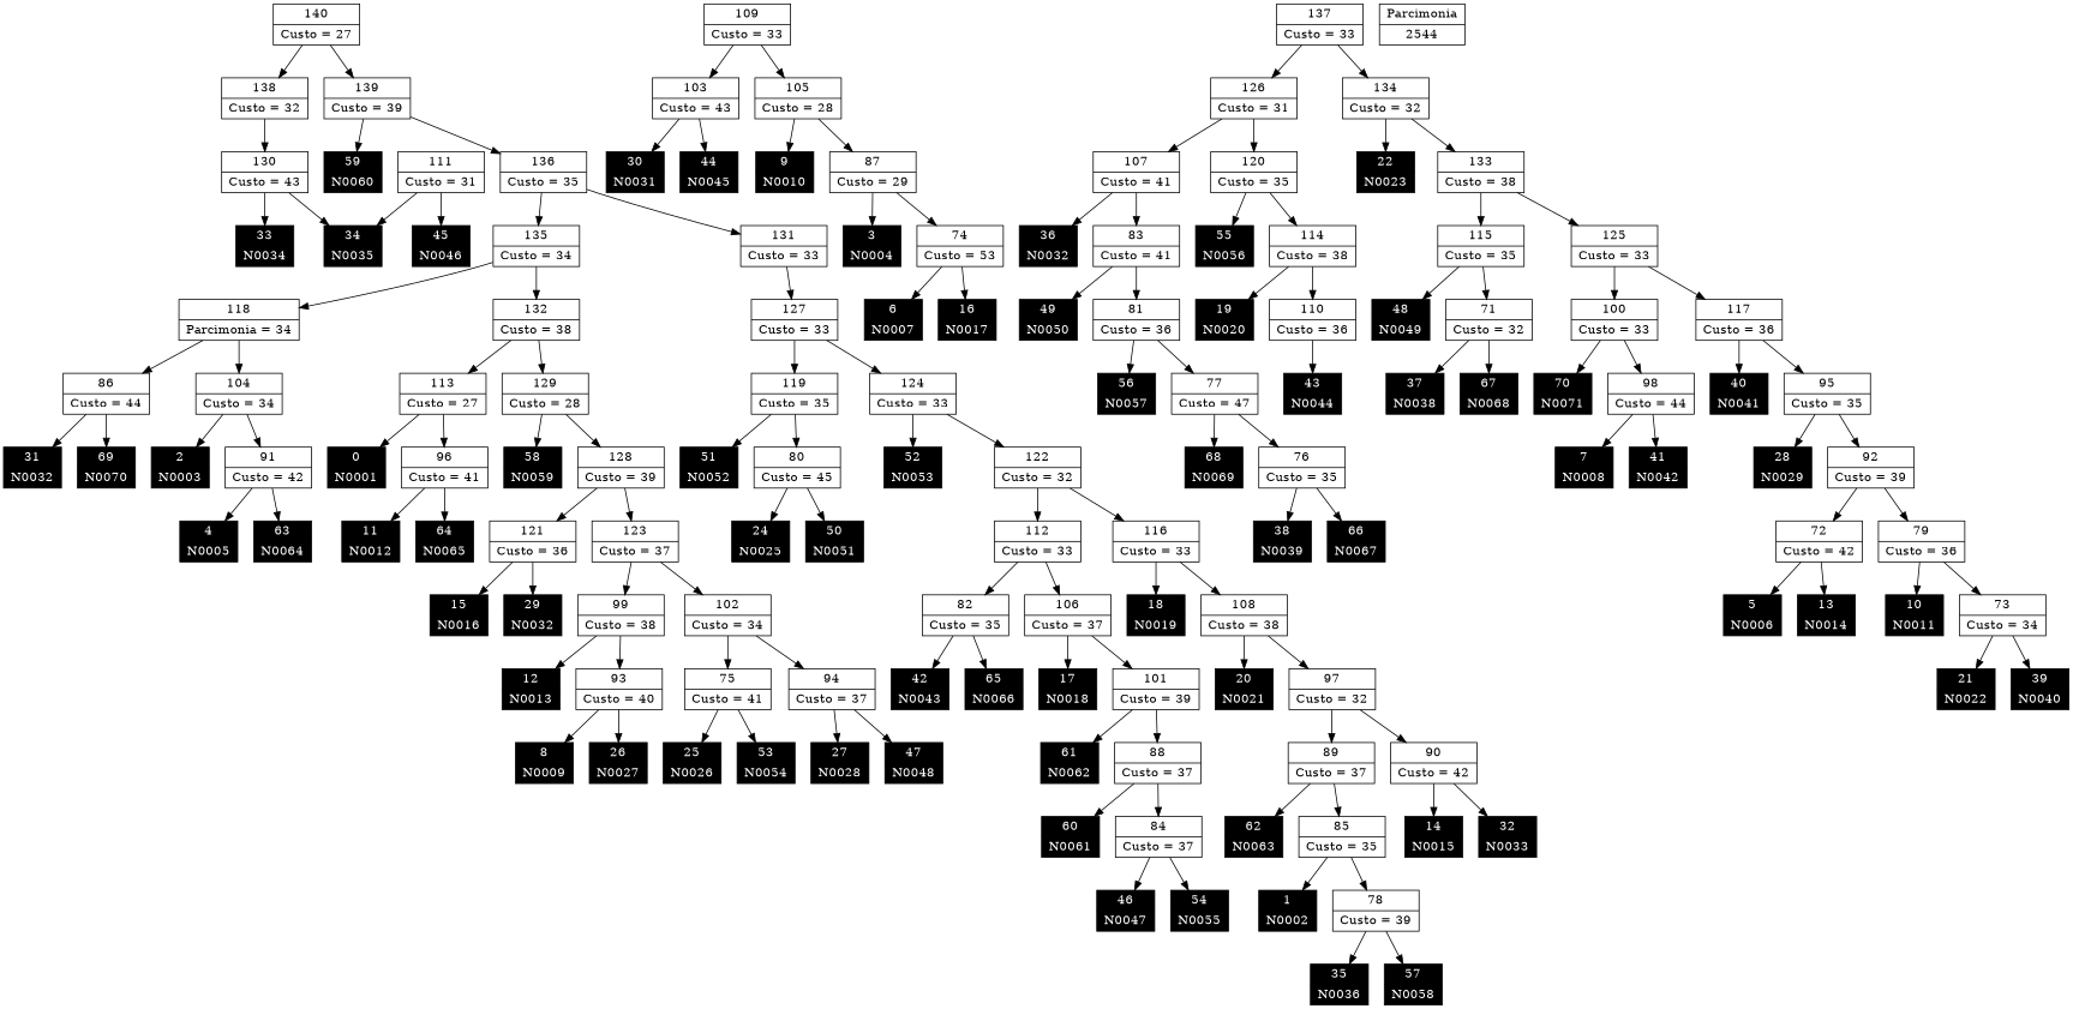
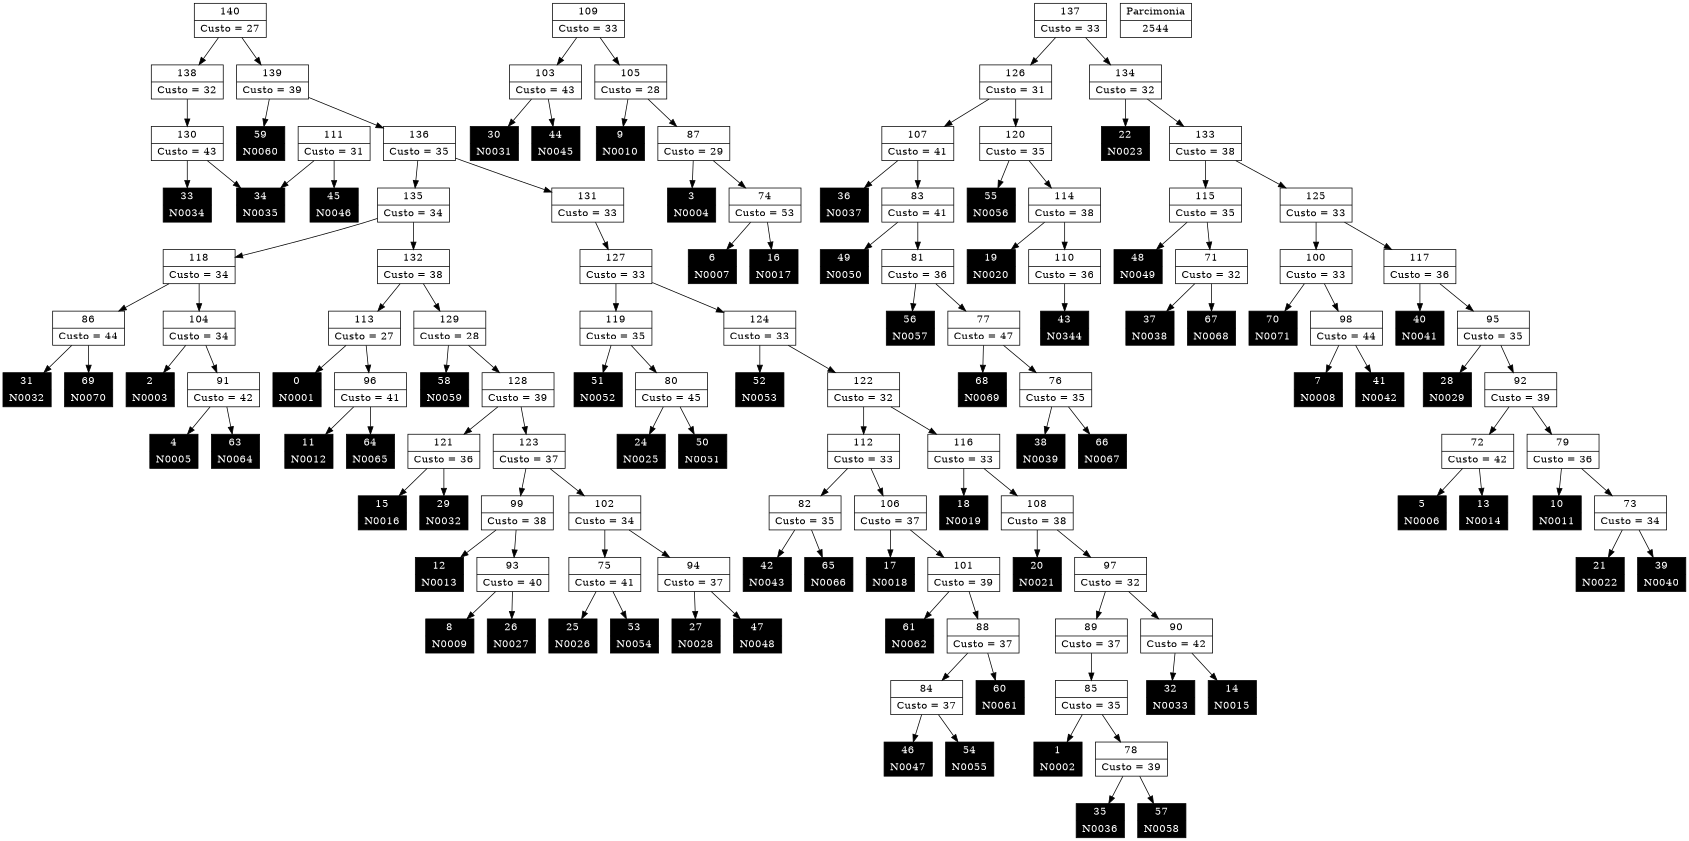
  digraph {
    node [shape=record]
    n1 [color=black fontcolor=white fontsize=14 height=0.5 label="{0 | N0001}" style=filled]
    n2 [color=black fontcolor=white fontsize=14 height=0.5 label="{1 | N0002}" style=filled]
    n3 [color=black fontcolor=white fontsize=14 height=0.5 label="{2 | N0003}" style=filled]
    n4 [color=black fontcolor=white fontsize=14 height=0.5 label="{3 | N0004}" style=filled]
    n5 [color=black fontcolor=white fontsize=14 height=0.5 label="{4 | N0005}" style=filled]
    n6 [color=black fontcolor=white fontsize=14 height=0.5 label="{5 | N0006}" style=filled]
    n7 [color=black fontcolor=white fontsize=14 height=0.5 label="{6 | N0007}" style=filled]
    n8 [color=black fontcolor=white fontsize=14 height=0.5 label="{7 | N0008}" style=filled]
    n9 [color=black fontcolor=white fontsize=14 height=0.5 label="{8 | N0009}" style=filled]
    n10 [color=black fontcolor=white fontsize=14 height=0.5 label="{9 | N0010}" style=filled]
    n11 [color=black fontcolor=white fontsize=14 height=0.5 label="{10 | N0011}" style=filled]
    n12 [color=black fontcolor=white fontsize=14 height=0.5 label="{11 | N0012}" style=filled]
    n13 [color=black fontcolor=white fontsize=14 height=0.5 label="{12 | N0013}" style=filled]
    n14 [color=black fontcolor=white fontsize=14 height=0.5 label="{13 | N0014}" style=filled]
    n15 [color=black fontcolor=white fontsize=14 height=0.5 label="{14 | N0015}" style=filled]
    n16 [color=black fontcolor=white fontsize=14 height=0.5 label="{15 | N0016}" style=filled]
    n17 [color=black fontcolor=white fontsize=14 height=0.5 label="{16 | N0017}" style=filled]
    n18 [color=black fontcolor=white fontsize=14 height=0.5 label="{17 | N0018}" style=filled]
    n19 [color=black fontcolor=white fontsize=14 height=0.5 label="{18 | N0019}" style=filled]
    n20 [color=black fontcolor=white fontsize=14 height=0.5 label="{19 | N0020}" style=filled]
    n21 [color=black fontcolor=white fontsize=14 height=0.5 label="{20 | N0021}" style=filled]
    n22 [color=black fontcolor=white fontsize=14 height=0.5 label="{21 | N0022}" style=filled]
    n23 [color=black fontcolor=white fontsize=14 height=0.5 label="{22 | N0023}" style=filled]
    n24 [color=black fontcolor=white fontsize=14 height=0.5 label="{24 | N0025}" style=filled]
    n25 [color=black fontcolor=white fontsize=14 height=0.5 label="{25 | N0026}" style=filled]
    n26 [color=black fontcolor=white fontsize=14 height=0.5 label="{26 | N0027}" style=filled]
    n27 [color=black fontcolor=white fontsize=14 height=0.5 label="{27 | N0028}" style=filled]
    n28 [color=black fontcolor=white fontsize=14 height=0.5 label="{28 | N0029}" style=filled]
    n29 [color=black fontcolor=white fontsize=14 height=0.5 label="{29 | N0032}" style=filled]
    n30 [color=black fontcolor=white fontsize=14 height=0.5 label="{30 | N0031}" style=filled]
    n31 [color=black fontcolor=white fontsize=14 height=0.5 label="{31 | N0032}" style=filled]
    n32 [color=black fontcolor=white fontsize=14 height=0.5 label="{32 | N0033}" style=filled]
    n33 [color=black fontcolor=white fontsize=14 height=0.5 label="{33 | N0034}" style=filled]
    n34 [color=black fontcolor=white fontsize=14 height=0.5 label="{34 | N0035}" style=filled]
    n35 [color=black fontcolor=white fontsize=14 height=0.5 label="{35 | N0036}" style=filled]
-   n36 [color=black fontcolor=white fontsize=14 height=0.5 label="{36 | N0032}" style=filled]
+   n36 [color=black fontcolor=white fontsize=14 height=0.5 label="{36 | N0037}" style=filled]
    n37 [color=black fontcolor=white fontsize=14 height=0.5 label="{37 | N0038}" style=filled]
    n38 [color=black fontcolor=white fontsize=14 height=0.5 label="{38 | N0039}" style=filled]
    n39 [color=black fontcolor=white fontsize=14 height=0.5 label="{39 | N0040}" style=filled]
    n40 [color=black fontcolor=white fontsize=14 height=0.5 label="{40 | N0041}" style=filled]
    n41 [color=black fontcolor=white fontsize=14 height=0.5 label="{41 | N0042}" style=filled]
    n42 [color=black fontcolor=white fontsize=14 height=0.5 label="{42 | N0043}" style=filled]
-   n43 [color=black fontcolor=white fontsize=14 height=0.5 label="{43 | N0044}" style=filled]
+   n43 [color=black fontcolor=white fontsize=14 height=0.5 label="{43 | N0344}" style=filled]
    n44 [color=black fontcolor=white fontsize=14 height=0.5 label="{44 | N0045}" style=filled]
    n45 [color=black fontcolor=white fontsize=14 height=0.5 label="{45 | N0046}" style=filled]
    n46 [color=black fontcolor=white fontsize=14 height=0.5 label="{46 | N0047}" style=filled]
    n47 [color=black fontcolor=white fontsize=14 height=0.5 label="{47 | N0048}" style=filled]
    n48 [color=black fontcolor=white fontsize=14 height=0.5 label="{48 | N0049}" style=filled]
    n49 [color=black fontcolor=white fontsize=14 height=0.5 label="{49 | N0050}" style=filled]
    n50 [color=black fontcolor=white fontsize=14 height=0.5 label="{50 | N0051}" style=filled]
    n51 [color=black fontcolor=white fontsize=14 height=0.5 label="{51 | N0052}" style=filled]
    n52 [color=black fontcolor=white fontsize=14 height=0.5 label="{52 | N0053}" style=filled]
    n53 [color=black fontcolor=white fontsize=14 height=0.5 label="{53 | N0054}" style=filled]
    n54 [color=black fontcolor=white fontsize=14 height=0.5 label="{54 | N0055}" style=filled]
    n55 [color=black fontcolor=white fontsize=14 height=0.5 label="{55 | N0056}" style=filled]
    n56 [color=black fontcolor=white fontsize=14 height=0.5 label="{56 | N0057}" style=filled]
    n57 [color=black fontcolor=white fontsize=14 height=0.5 label="{57 | N0058}" style=filled]
    n58 [color=black fontcolor=white fontsize=14 height=0.5 label="{58 | N0059}" style=filled]
    n59 [color=black fontcolor=white fontsize=14 height=0.5 label="{59 | N0060}" style=filled]
    n60 [color=black fontcolor=white fontsize=14 height=0.5 label="{60 | N0061}" style=filled]
    n61 [color=black fontcolor=white fontsize=14 height=0.5 label="{61 | N0062}" style=filled]
-   n62 [color=black fontcolor=white fontsize=14 height=0.5 label="{62 | N0063}" style=filled]
    n63 [color=black fontcolor=white fontsize=14 height=0.5 label="{63 | N0064}" style=filled]
    n64 [color=black fontcolor=white fontsize=14 height=0.5 label="{64 | N0065}" style=filled]
    n65 [color=black fontcolor=white fontsize=14 height=0.5 label="{65 | N0066}" style=filled]
    n66 [color=black fontcolor=white fontsize=14 height=0.5 label="{66 | N0067}" style=filled]
    n67 [color=black fontcolor=white fontsize=14 height=0.5 label="{67 | N0068}" style=filled]
    n68 [color=black fontcolor=white fontsize=14 height=0.5 label="{68 | N0069}" style=filled]
    n69 [color=black fontcolor=white fontsize=14 height=0.5 label="{69 | N0070}" style=filled]
    n70 [color=black fontcolor=white fontsize=14 height=0.5 label="{70 | N0071}" style=filled]
    n71 [label="{71|Custo = 32}"]
    n72 [label="{72|Custo = 42}"]
    n73 [label="{73|Custo = 34}"]
    n74 [label="{74|Custo = 53}"]
    n75 [label="{75|Custo = 41}"]
    n76 [label="{76|Custo = 35}"]
    n77 [label="{77|Custo = 47}"]
    n78 [label="{78|Custo = 39}"]
    n79 [label="{79|Custo = 36}"]
    n80 [label="{80|Custo = 45}"]
    n81 [label="{81|Custo = 36}"]
    n82 [label="{82|Custo = 35}"]
    n83 [label="{83|Custo = 41}"]
    n84 [label="{84|Custo = 37}"]
    n85 [label="{85|Custo = 35}"]
    n86 [label="{86|Custo = 44}"]
    n87 [label="{87|Custo = 29}"]
    n88 [label="{88|Custo = 37}"]
    n89 [label="{89|Custo = 37}"]
    n90 [label="{90|Custo = 42}"]
    n91 [label="{91|Custo = 42}"]
    n92 [label="{92|Custo = 39}"]
    n93 [label="{93|Custo = 40}"]
    n94 [label="{94|Custo = 37}"]
    n95 [label="{95|Custo = 35}"]
    n96 [label="{96|Custo = 41}"]
    n97 [label="{97|Custo = 32}"]
    n98 [label="{98|Custo = 44}"]
    n99 [label="{99|Custo = 38}"]
    n100 [label="{100|Custo = 33}"]
    n101 [label="{101|Custo = 39}"]
    n102 [label="{102|Custo = 34}"]
    n103 [label="{103|Custo = 43}"]
    n104 [label="{104|Custo = 34}"]
    n105 [label="{105|Custo = 28}"]
    n106 [label="{106|Custo = 37}"]
    n107 [label="{107|Custo = 41}"]
    n108 [label="{108|Custo = 38}"]
    n109 [label="{109|Custo = 33}"]
    n110 [label="{110|Custo = 36}"]
    n111 [label="{111|Custo = 31}"]
    n112 [label="{112|Custo = 33}"]
    n113 [label="{113|Custo = 27}"]
    n114 [label="{114|Custo = 38}"]
    n115 [label="{115|Custo = 35}"]
    n116 [label="{116|Custo = 33}"]
    n117 [label="{117|Custo = 36}"]
-   n118 [label="{118|Parcimonia = 34}"]
+   n118 [label="{118|Custo = 34}"]
    n119 [label="{119|Custo = 35}"]
    n120 [label="{120|Custo = 35}"]
    n121 [label="{121|Custo = 36}"]
    n122 [label="{122|Custo = 32}"]
    n123 [label="{123|Custo = 37}"]
    n124 [label="{124|Custo = 33}"]
    n125 [label="{125|Custo = 33}"]
    n126 [label="{126|Custo = 31}"]
    n127 [label="{127|Custo = 33}"]
    n128 [label="{128|Custo = 39}"]
    n129 [label="{129|Custo = 28}"]
    n130 [label="{130|Custo = 43}"]
    n131 [label="{131|Custo = 33}"]
    n132 [label="{132|Custo = 38}"]
    n133 [label="{133|Custo = 38}"]
    n134 [label="{134|Custo = 32}"]
    n135 [label="{135|Custo = 34}"]
    n136 [label="{136|Custo = 35}"]
    n137 [label="{137|Custo = 33}"]
    n138 [label="{138|Custo = 32}"]
    n139 [label="{139|Custo = 39}"]
    n140 [label="{140|Custo = 27}"]
    n141 [label="{Parcimonia|2544}"]
    n71 -> n37
    n71 -> n67
    n72 -> n6
    n72 -> n14
    n73 -> n22
    n73 -> n39
    n74 -> n7
    n74 -> n17
    n75 -> n25
    n75 -> n53
    n76 -> n38
    n76 -> n66
    n77 -> n68
    n77 -> n76
    n78 -> n35
    n78 -> n57
    n79 -> n11
    n79 -> n73
    n80 -> n24
    n80 -> n50
    n81 -> n56
    n81 -> n77
    n82 -> n42
    n82 -> n65
    n83 -> n49
    n83 -> n81
    n84 -> n46
    n84 -> n54
    n85 -> n2
    n85 -> n78
    n86 -> n31
    n86 -> n69
    n87 -> n4
    n87 -> n74
    n88 -> n60
    n88 -> n84
-   n89 -> n62
    n89 -> n85
    n90 -> n15
    n90 -> n32
    n91 -> n5
    n91 -> n63
    n92 -> n72
    n92 -> n79
    n93 -> n9
    n93 -> n26
    n94 -> n27
    n94 -> n47
    n95 -> n28
    n95 -> n92
    n96 -> n12
    n96 -> n64
    n97 -> n89
    n97 -> n90
    n98 -> n8
    n98 -> n41
    n99 -> n13
    n99 -> n93
    n100 -> n70
    n100 -> n98
    n101 -> n61
    n101 -> n88
    n102 -> n75
    n102 -> n94
    n103 -> n30
    n103 -> n44
    n104 -> n3
    n104 -> n91
    n105 -> n10
    n105 -> n87
    n106 -> n18
    n106 -> n101
    n107 -> n36
    n107 -> n83
    n108 -> n21
    n108 -> n97
    n109 -> n103
    n109 -> n105
    n110 -> n43
    n111 -> n34
    n111 -> n45
    n112 -> n82
    n112 -> n106
    n113 -> n1
    n113 -> n96
    n114 -> n20
    n114 -> n110
    n115 -> n48
    n115 -> n71
    n116 -> n19
    n116 -> n108
    n117 -> n40
    n117 -> n95
    n118 -> n86
    n118 -> n104
    n119 -> n51
    n119 -> n80
    n120 -> n55
    n120 -> n114
    n121 -> n16
    n121 -> n29
    n122 -> n112
    n122 -> n116
    n123 -> n99
    n123 -> n102
    n124 -> n52
    n124 -> n122
    n125 -> n100
    n125 -> n117
    n126 -> n107
    n126 -> n120
    n127 -> n119
    n127 -> n124
    n128 -> n121
    n128 -> n123
    n129 -> n58
    n129 -> n128
    n130 -> n33
    n130 -> n34
    n131 -> n127
    n132 -> n113
    n132 -> n129
    n133 -> n115
    n133 -> n125
    n134 -> n23
    n134 -> n133
    n135 -> n118
    n135 -> n132
    n136 -> n131
    n136 -> n135
    n137 -> n126
    n137 -> n134
    n138 -> n130
    n139 -> n59
    n139 -> n136
    n140 -> n138
    n140 -> n139
  }
